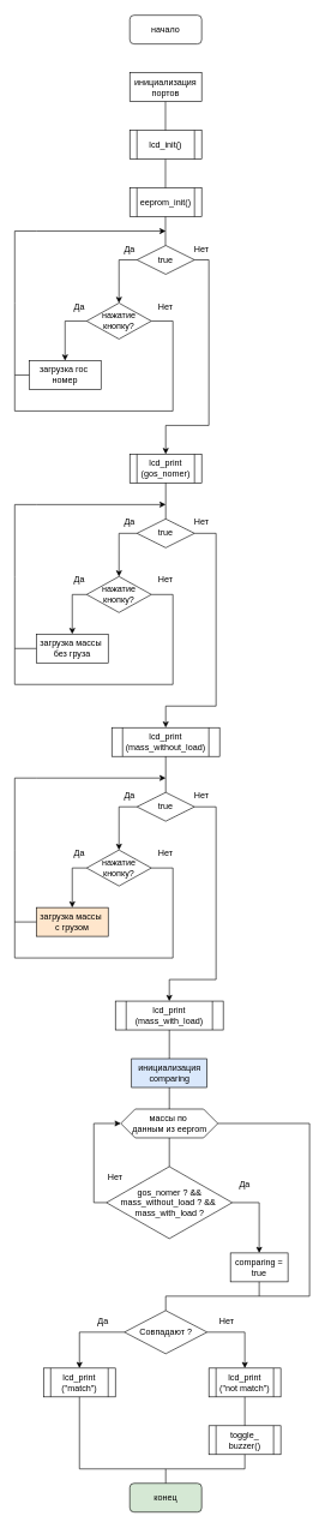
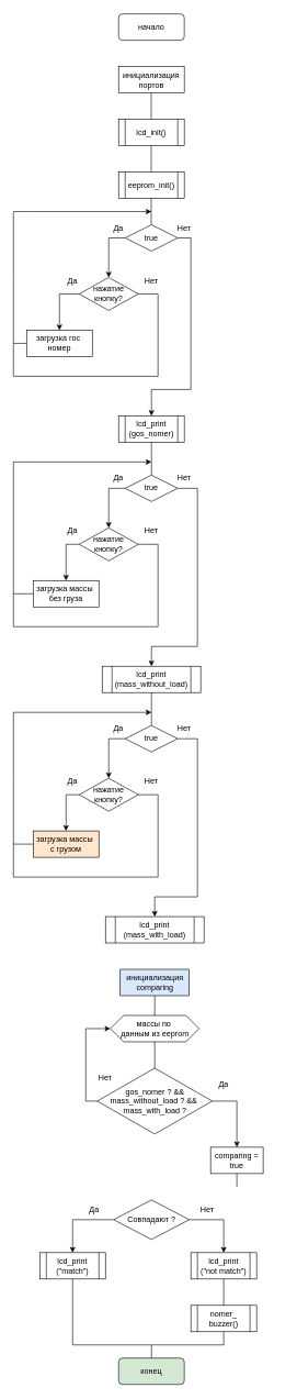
  <mxCell id="0" />
  <mxCell id="1" parent="0" />
  <mxCell id="2" value="начало" style="rounded=1;whiteSpace=wrap;html=1;" vertex="1" parent="1"><mxGeometry x="180" y="20" width="100" height="40" as="geometry" /></mxCell>
  <mxCell id="3" value="инициализация портов" style="rounded=0;whiteSpace=wrap;html=1;" vertex="1" parent="1"><mxGeometry x="180" y="100" width="100" height="40" as="geometry" /></mxCell>
  <mxCell id="4" value="lcd_init()" style="shape=process;whiteSpace=wrap;html=1;backgroundOutline=1;" vertex="1" parent="1"><mxGeometry x="180" y="180" width="100" height="40" as="geometry" /></mxCell>
  <mxCell id="5" value="eeprom_init()" style="shape=process;whiteSpace=wrap;html=1;backgroundOutline=1;" vertex="1" parent="1"><mxGeometry x="180" y="260" width="100" height="40" as="geometry" /></mxCell>
  <mxCell id="6" style="edgeStyle=orthogonalEdgeStyle;rounded=0;orthogonalLoop=1;jettySize=auto;html=1;exitX=0;exitY=0.5;exitDx=0;exitDy=0;entryX=0.5;entryY=0;entryDx=0;entryDy=0;" edge="1" parent="1" source="8" target="10"><mxGeometry relative="1" as="geometry" /></mxCell>
  <mxCell id="7" style="edgeStyle=orthogonalEdgeStyle;rounded=0;orthogonalLoop=1;jettySize=auto;html=1;exitX=1;exitY=0.5;exitDx=0;exitDy=0;entryX=0.5;entryY=0;entryDx=0;entryDy=0;" edge="1" parent="1" source="8" target="15"><mxGeometry relative="1" as="geometry"><Array as="points"><mxPoint x="290" y="360" /><mxPoint x="290" y="590" /><mxPoint x="230" y="590" /></Array></mxGeometry></mxCell>
  <mxCell id="8" value="true" style="rhombus;whiteSpace=wrap;html=1;" vertex="1" parent="1"><mxGeometry x="190" y="340" width="80" height="40" as="geometry" /></mxCell>
  <mxCell id="9" style="edgeStyle=orthogonalEdgeStyle;rounded=0;orthogonalLoop=1;jettySize=auto;html=1;exitX=0;exitY=0.5;exitDx=0;exitDy=0;entryX=0.5;entryY=0;entryDx=0;entryDy=0;" edge="1" parent="1" source="10" target="11"><mxGeometry relative="1" as="geometry" /></mxCell>
  <mxCell id="10" value="нажатие кнопку?" style="rhombus;whiteSpace=wrap;html=1;" vertex="1" parent="1"><mxGeometry x="120" y="420" width="90" height="50" as="geometry" /></mxCell>
  <mxCell id="11" value="загрузка гос&amp;nbsp;&lt;div&gt;номер&lt;/div&gt;" style="rounded=0;whiteSpace=wrap;html=1;" vertex="1" parent="1"><mxGeometry x="40" y="500" width="100" height="40" as="geometry" /></mxCell>
  <mxCell id="12" value="" style="endArrow=none;html=1;rounded=0;entryX=0.5;entryY=1;entryDx=0;entryDy=0;exitX=0.5;exitY=0;exitDx=0;exitDy=0;" edge="1" parent="1"><mxGeometry width="50" height="50" relative="1" as="geometry"><mxPoint x="229.66" y="180" as="sourcePoint" /><mxPoint x="229.66" y="140" as="targetPoint" /></mxGeometry></mxCell>
  <mxCell id="13" value="" style="endArrow=none;html=1;rounded=0;entryX=0.5;entryY=1;entryDx=0;entryDy=0;exitX=0.5;exitY=0;exitDx=0;exitDy=0;" edge="1" parent="1"><mxGeometry width="50" height="50" relative="1" as="geometry"><mxPoint x="229.66" y="260" as="sourcePoint" /><mxPoint x="229.66" y="220" as="targetPoint" /></mxGeometry></mxCell>
  <mxCell id="14" value="" style="endArrow=none;html=1;rounded=0;entryX=0.5;entryY=1;entryDx=0;entryDy=0;exitX=0.5;exitY=0;exitDx=0;exitDy=0;" edge="1" parent="1"><mxGeometry width="50" height="50" relative="1" as="geometry"><mxPoint x="229.66" y="340" as="sourcePoint" /><mxPoint x="229.66" y="300" as="targetPoint" /></mxGeometry></mxCell>
  <mxCell id="15" value="lcd_print&lt;div&gt;(gos_nomer)&lt;/div&gt;" style="shape=process;whiteSpace=wrap;html=1;backgroundOutline=1;" vertex="1" parent="1"><mxGeometry x="180" y="630" width="100" height="40" as="geometry" /></mxCell>
  <mxCell id="16" value="" style="endArrow=classic;html=1;rounded=0;exitX=0;exitY=0.5;exitDx=0;exitDy=0;" edge="1" parent="1" source="11"><mxGeometry width="50" height="50" relative="1" as="geometry"><mxPoint x="270" y="520" as="sourcePoint" /><mxPoint x="230" y="320" as="targetPoint" /><Array as="points"><mxPoint x="20" y="520" /><mxPoint x="20" y="420" /><mxPoint x="20" y="320" /><mxPoint x="50" y="320" /></Array></mxGeometry></mxCell>
  <mxCell id="17" value="" style="endArrow=none;html=1;rounded=0;entryX=1;entryY=0.5;entryDx=0;entryDy=0;" edge="1" parent="1" target="10"><mxGeometry width="50" height="50" relative="1" as="geometry"><mxPoint x="20" y="520" as="sourcePoint" /><mxPoint x="320" y="470" as="targetPoint" /><Array as="points"><mxPoint x="20" y="570" /><mxPoint x="240" y="570" /><mxPoint x="240" y="445" /></Array></mxGeometry></mxCell>
  <mxCell id="18" value="Да" style="text;html=1;align=center;verticalAlign=middle;whiteSpace=wrap;rounded=0;" vertex="1" parent="1"><mxGeometry x="80" y="410" width="60" height="30" as="geometry" /></mxCell>
  <mxCell id="19" value="Да" style="text;html=1;align=center;verticalAlign=middle;whiteSpace=wrap;rounded=0;" vertex="1" parent="1"><mxGeometry x="150" y="330" width="60" height="30" as="geometry" /></mxCell>
  <mxCell id="20" value="Нет" style="text;html=1;align=center;verticalAlign=middle;whiteSpace=wrap;rounded=0;" vertex="1" parent="1"><mxGeometry x="250" y="330" width="60" height="30" as="geometry" /></mxCell>
  <mxCell id="21" value="Нет" style="text;html=1;align=center;verticalAlign=middle;whiteSpace=wrap;rounded=0;" vertex="1" parent="1"><mxGeometry x="200" y="410" width="60" height="30" as="geometry" /></mxCell>
  <mxCell id="22" style="edgeStyle=orthogonalEdgeStyle;rounded=0;orthogonalLoop=1;jettySize=auto;html=1;exitX=0;exitY=0.5;exitDx=0;exitDy=0;entryX=0.5;entryY=0;entryDx=0;entryDy=0;" edge="1" parent="1" source="23" target="25"><mxGeometry relative="1" as="geometry" /></mxCell>
  <mxCell id="23" value="true" style="rhombus;whiteSpace=wrap;html=1;" vertex="1" parent="1"><mxGeometry x="190" y="720" width="80" height="40" as="geometry" /></mxCell>
  <mxCell id="24" style="edgeStyle=orthogonalEdgeStyle;rounded=0;orthogonalLoop=1;jettySize=auto;html=1;exitX=0;exitY=0.5;exitDx=0;exitDy=0;entryX=0.5;entryY=0;entryDx=0;entryDy=0;" edge="1" parent="1" source="25" target="26"><mxGeometry relative="1" as="geometry" /></mxCell>
  <mxCell id="25" value="нажатие кнопку?" style="rhombus;whiteSpace=wrap;html=1;" vertex="1" parent="1"><mxGeometry x="120" y="800" width="90" height="50" as="geometry" /></mxCell>
  <mxCell id="26" value="загрузка массы&amp;nbsp;&lt;div&gt;без груза&lt;/div&gt;" style="rounded=0;whiteSpace=wrap;html=1;" vertex="1" parent="1"><mxGeometry x="50" y="880" width="100" height="40" as="geometry" /></mxCell>
  <mxCell id="27" value="lcd_print&lt;div&gt;(mass_without_load)&lt;/div&gt;" style="shape=process;whiteSpace=wrap;html=1;backgroundOutline=1;" vertex="1" parent="1"><mxGeometry x="155" y="1010" width="150" height="40" as="geometry" /></mxCell>
  <mxCell id="28" value="" style="endArrow=classic;html=1;rounded=0;exitX=0;exitY=0.5;exitDx=0;exitDy=0;" edge="1" parent="1" source="26"><mxGeometry width="50" height="50" relative="1" as="geometry"><mxPoint x="270" y="900" as="sourcePoint" /><mxPoint x="230" y="700" as="targetPoint" /><Array as="points"><mxPoint x="20" y="900" /><mxPoint x="20" y="800" /><mxPoint x="20" y="700" /><mxPoint x="50" y="700" /></Array></mxGeometry></mxCell>
  <mxCell id="29" value="" style="endArrow=none;html=1;rounded=0;entryX=1;entryY=0.5;entryDx=0;entryDy=0;" edge="1" parent="1" target="25"><mxGeometry width="50" height="50" relative="1" as="geometry"><mxPoint x="20" y="900" as="sourcePoint" /><mxPoint x="320" y="850" as="targetPoint" /><Array as="points"><mxPoint x="20" y="950" /><mxPoint x="240" y="950" /><mxPoint x="240" y="825" /></Array></mxGeometry></mxCell>
  <mxCell id="30" value="Да" style="text;html=1;align=center;verticalAlign=middle;whiteSpace=wrap;rounded=0;" vertex="1" parent="1"><mxGeometry x="80" y="790" width="60" height="30" as="geometry" /></mxCell>
  <mxCell id="31" value="Да" style="text;html=1;align=center;verticalAlign=middle;whiteSpace=wrap;rounded=0;" vertex="1" parent="1"><mxGeometry x="150" y="710" width="60" height="30" as="geometry" /></mxCell>
  <mxCell id="32" value="Нет" style="text;html=1;align=center;verticalAlign=middle;whiteSpace=wrap;rounded=0;" vertex="1" parent="1"><mxGeometry x="250" y="710" width="60" height="30" as="geometry" /></mxCell>
  <mxCell id="33" value="Нет" style="text;html=1;align=center;verticalAlign=middle;whiteSpace=wrap;rounded=0;" vertex="1" parent="1"><mxGeometry x="200" y="790" width="60" height="30" as="geometry" /></mxCell>
  <mxCell id="34" value="" style="endArrow=none;html=1;rounded=0;entryX=0.5;entryY=1;entryDx=0;entryDy=0;exitX=0.5;exitY=0;exitDx=0;exitDy=0;" edge="1" parent="1" source="23" target="15"><mxGeometry width="50" height="50" relative="1" as="geometry"><mxPoint x="250" y="650" as="sourcePoint" /><mxPoint x="300" y="600" as="targetPoint" /></mxGeometry></mxCell>
  <mxCell id="35" value="" style="endArrow=classic;html=1;rounded=0;exitX=1;exitY=0.5;exitDx=0;exitDy=0;entryX=0.5;entryY=0;entryDx=0;entryDy=0;" edge="1" parent="1" source="23" target="27"><mxGeometry width="50" height="50" relative="1" as="geometry"><mxPoint x="250" y="840" as="sourcePoint" /><mxPoint x="300" y="790" as="targetPoint" /><Array as="points"><mxPoint x="300" y="740" /><mxPoint x="300" y="980" /><mxPoint x="230" y="980" /></Array></mxGeometry></mxCell>
  <mxCell id="36" style="edgeStyle=orthogonalEdgeStyle;rounded=0;orthogonalLoop=1;jettySize=auto;html=1;exitX=0;exitY=0.5;exitDx=0;exitDy=0;entryX=0.5;entryY=0;entryDx=0;entryDy=0;" edge="1" parent="1" source="37" target="39"><mxGeometry relative="1" as="geometry" /></mxCell>
  <mxCell id="37" value="true" style="rhombus;whiteSpace=wrap;html=1;" vertex="1" parent="1"><mxGeometry x="190" y="1100" width="80" height="40" as="geometry" /></mxCell>
  <mxCell id="38" style="edgeStyle=orthogonalEdgeStyle;rounded=0;orthogonalLoop=1;jettySize=auto;html=1;exitX=0;exitY=0.5;exitDx=0;exitDy=0;entryX=0.5;entryY=0;entryDx=0;entryDy=0;" edge="1" parent="1" source="39" target="40"><mxGeometry relative="1" as="geometry" /></mxCell>
  <mxCell id="39" value="нажатие кнопку?" style="rhombus;whiteSpace=wrap;html=1;" vertex="1" parent="1"><mxGeometry x="120" y="1180" width="90" height="50" as="geometry" /></mxCell>
  <mxCell id="40" value="загрузка массы&amp;nbsp;&lt;div&gt;с грузом&lt;/div&gt;" style="rounded=0;whiteSpace=wrap;html=1;fillColor=#ffe6cc;" vertex="1" parent="1"><mxGeometry x="50" y="1260" width="100" height="40" as="geometry" /></mxCell>
  <mxCell id="41" value="lcd_print&lt;div&gt;(mass_with_load)&lt;/div&gt;" style="shape=process;whiteSpace=wrap;html=1;backgroundOutline=1;" vertex="1" parent="1"><mxGeometry x="160" y="1390" width="150" height="40" as="geometry" /></mxCell>
  <mxCell id="42" value="" style="endArrow=classic;html=1;rounded=0;exitX=0;exitY=0.5;exitDx=0;exitDy=0;" edge="1" parent="1" source="40"><mxGeometry width="50" height="50" relative="1" as="geometry"><mxPoint x="270" y="1280" as="sourcePoint" /><mxPoint x="230" y="1080" as="targetPoint" /><Array as="points"><mxPoint x="20" y="1280" /><mxPoint x="20" y="1180" /><mxPoint x="20" y="1080" /><mxPoint x="50" y="1080" /></Array></mxGeometry></mxCell>
  <mxCell id="43" value="" style="endArrow=none;html=1;rounded=0;entryX=1;entryY=0.5;entryDx=0;entryDy=0;" edge="1" parent="1" target="39"><mxGeometry width="50" height="50" relative="1" as="geometry"><mxPoint x="20" y="1280" as="sourcePoint" /><mxPoint x="320" y="1230" as="targetPoint" /><Array as="points"><mxPoint x="20" y="1330" /><mxPoint x="240" y="1330" /><mxPoint x="240" y="1205" /></Array></mxGeometry></mxCell>
  <mxCell id="44" value="Да" style="text;html=1;align=center;verticalAlign=middle;whiteSpace=wrap;rounded=0;" vertex="1" parent="1"><mxGeometry x="80" y="1170" width="60" height="30" as="geometry" /></mxCell>
  <mxCell id="45" value="Да" style="text;html=1;align=center;verticalAlign=middle;whiteSpace=wrap;rounded=0;" vertex="1" parent="1"><mxGeometry x="150" y="1090" width="60" height="30" as="geometry" /></mxCell>
  <mxCell id="46" value="Нет" style="text;html=1;align=center;verticalAlign=middle;whiteSpace=wrap;rounded=0;" vertex="1" parent="1"><mxGeometry x="250" y="1090" width="60" height="30" as="geometry" /></mxCell>
  <mxCell id="47" value="Нет" style="text;html=1;align=center;verticalAlign=middle;whiteSpace=wrap;rounded=0;" vertex="1" parent="1"><mxGeometry x="200" y="1170" width="60" height="30" as="geometry" /></mxCell>
  <mxCell id="48" value="" style="endArrow=classic;html=1;rounded=0;exitX=1;exitY=0.5;exitDx=0;exitDy=0;entryX=0.5;entryY=0;entryDx=0;entryDy=0;" edge="1" parent="1" source="37" target="41"><mxGeometry width="50" height="50" relative="1" as="geometry"><mxPoint x="250" y="1220" as="sourcePoint" /><mxPoint x="300" y="1170" as="targetPoint" /><Array as="points"><mxPoint x="300" y="1120" /><mxPoint x="300" y="1360" /><mxPoint x="235" y="1360" /></Array></mxGeometry></mxCell>
  <mxCell id="49" value="" style="endArrow=none;html=1;rounded=0;entryX=0.5;entryY=1;entryDx=0;entryDy=0;exitX=0.5;exitY=0;exitDx=0;exitDy=0;" edge="1" parent="1" source="37" target="27"><mxGeometry width="50" height="50" relative="1" as="geometry"><mxPoint x="260" y="1080" as="sourcePoint" /><mxPoint x="310" y="1030" as="targetPoint" /></mxGeometry></mxCell>
  <mxCell id="50" value="инициализация&lt;div&gt;comparing&lt;/div&gt;" style="rounded=0;whiteSpace=wrap;html=1;fillColor=#dae8fc;" vertex="1" parent="1"><mxGeometry x="182.5" y="1470" width="105" height="40" as="geometry" /></mxCell>
- <mxCell id="51" value="" style="endArrow=none;html=1;rounded=0;entryX=0.5;entryY=1;entryDx=0;entryDy=0;exitX=0.5;exitY=0;exitDx=0;exitDy=0;" edge="1" parent="1" source="50" target="41"><mxGeometry width="50" height="50" relative="1" as="geometry"><mxPoint x="290" y="1410" as="sourcePoint" /><mxPoint x="340" y="1360" as="targetPoint" /></mxGeometry></mxCell>
  <mxCell id="52" value="массы по&amp;nbsp;&lt;div&gt;данным из eeprom&lt;/div&gt;" style="shape=hexagon;perimeter=hexagonPerimeter2;whiteSpace=wrap;html=1;fixedSize=1;" vertex="1" parent="1"><mxGeometry x="167.5" y="1540" width="135" height="40" as="geometry" /></mxCell>
  <mxCell id="53" value="" style="endArrow=none;html=1;rounded=0;entryX=0.5;entryY=1;entryDx=0;entryDy=0;exitX=0.5;exitY=0;exitDx=0;exitDy=0;" edge="1" parent="1" source="52" target="50"><mxGeometry width="50" height="50" relative="1" as="geometry"><mxPoint x="260" y="1550" as="sourcePoint" /><mxPoint x="310" y="1500" as="targetPoint" /></mxGeometry></mxCell>
  <mxCell id="54" value="gos_nomer ? &amp;amp;&amp;amp;&lt;br&gt;mass_without_load ? &amp;amp;&amp;amp;&amp;nbsp;&lt;br&gt;mass_with_load ?" style="rhombus;whiteSpace=wrap;html=1;" vertex="1" parent="1"><mxGeometry x="147.5" y="1620" width="175" height="100" as="geometry" /></mxCell>
  <mxCell id="55" value="" style="endArrow=none;html=1;rounded=0;entryX=0.5;entryY=1;entryDx=0;entryDy=0;exitX=0.5;exitY=0;exitDx=0;exitDy=0;" edge="1" parent="1" source="54" target="52"><mxGeometry width="50" height="50" relative="1" as="geometry"><mxPoint x="250" y="1640" as="sourcePoint" /><mxPoint x="300" y="1590" as="targetPoint" /></mxGeometry></mxCell>
  <mxCell id="56" value="comparing = true" style="rounded=0;whiteSpace=wrap;html=1;" vertex="1" parent="1"><mxGeometry x="320" y="1740" width="80" height="40" as="geometry" /></mxCell>
  <mxCell id="57" value="" style="endArrow=classic;html=1;rounded=0;exitX=0;exitY=0.5;exitDx=0;exitDy=0;entryX=0;entryY=0.5;entryDx=0;entryDy=0;" edge="1" parent="1" source="54" target="52"><mxGeometry width="50" height="50" relative="1" as="geometry"><mxPoint x="190" y="1690" as="sourcePoint" /><mxPoint x="240" y="1640" as="targetPoint" /><Array as="points"><mxPoint x="130" y="1670" /><mxPoint x="130" y="1560" /></Array></mxGeometry></mxCell>
  <mxCell id="58" value="Совпадают ?" style="rhombus;whiteSpace=wrap;html=1;" vertex="1" parent="1"><mxGeometry x="172.5" y="1820" width="115" height="60" as="geometry" /></mxCell>
- <mxCell id="59" value="" style="endArrow=none;html=1;rounded=0;exitX=1;exitY=0.5;exitDx=0;exitDy=0;entryX=0.5;entryY=0;entryDx=0;entryDy=0;" edge="1" parent="1" source="52" target="58"><mxGeometry width="50" height="50" relative="1" as="geometry"><mxPoint x="300" y="1720" as="sourcePoint" /><mxPoint x="230" y="1800" as="targetPoint" /><Array as="points"><mxPoint x="430" y="1560" /><mxPoint x="430" y="1800" /><mxPoint x="230" y="1800" /></Array></mxGeometry></mxCell>
  <mxCell id="60" value="" style="endArrow=none;html=1;rounded=0;entryX=0.5;entryY=1;entryDx=0;entryDy=0;" edge="1" parent="1" target="56"><mxGeometry width="50" height="50" relative="1" as="geometry"><mxPoint x="360" y="1800" as="sourcePoint" /><mxPoint x="390" y="1760" as="targetPoint" /></mxGeometry></mxCell>
  <mxCell id="61" value="" style="endArrow=classic;html=1;rounded=0;exitX=1;exitY=0.5;exitDx=0;exitDy=0;entryX=0.5;entryY=0;entryDx=0;entryDy=0;" edge="1" parent="1" source="54" target="56"><mxGeometry width="50" height="50" relative="1" as="geometry"><mxPoint x="370" y="1710" as="sourcePoint" /><mxPoint x="420" y="1660" as="targetPoint" /><Array as="points"><mxPoint x="360" y="1670" /></Array></mxGeometry></mxCell>
  <mxCell id="62" value="Да" style="text;html=1;align=center;verticalAlign=middle;whiteSpace=wrap;rounded=0;" vertex="1" parent="1"><mxGeometry x="310" y="1630" width="60" height="30" as="geometry" /></mxCell>
  <mxCell id="63" value="Нет" style="text;html=1;align=center;verticalAlign=middle;whiteSpace=wrap;rounded=0;" vertex="1" parent="1"><mxGeometry x="130" y="1620" width="60" height="30" as="geometry" /></mxCell>
  <mxCell id="64" value="lcd_print&lt;div&gt;(&quot;match&quot;)&lt;/div&gt;" style="shape=process;whiteSpace=wrap;html=1;backgroundOutline=1;" vertex="1" parent="1"><mxGeometry x="60" y="1900" width="100" height="40" as="geometry" /></mxCell>
  <mxCell id="65" value="lcd_print&lt;div&gt;(&quot;not match&quot;)&lt;/div&gt;" style="shape=process;whiteSpace=wrap;html=1;backgroundOutline=1;" vertex="1" parent="1"><mxGeometry x="290" y="1900" width="100" height="40" as="geometry" /></mxCell>
- <mxCell id="66" value="toggle_&lt;div&gt;buzzer()&lt;/div&gt;" style="shape=process;whiteSpace=wrap;html=1;backgroundOutline=1;" vertex="1" parent="1"><mxGeometry x="290" y="1980" width="100" height="40" as="geometry" /></mxCell>
+ <mxCell id="66" value="nomer_&lt;div&gt;buzzer()&lt;/div&gt;" style="shape=process;whiteSpace=wrap;html=1;backgroundOutline=1;" vertex="1" parent="1"><mxGeometry x="290" y="1980" width="100" height="40" as="geometry" /></mxCell>
  <mxCell id="67" value="" style="endArrow=classic;html=1;rounded=0;exitX=0;exitY=0.5;exitDx=0;exitDy=0;entryX=0.5;entryY=0;entryDx=0;entryDy=0;" edge="1" parent="1" source="58" target="64"><mxGeometry width="50" height="50" relative="1" as="geometry"><mxPoint x="160" y="1910" as="sourcePoint" /><mxPoint x="210" y="1860" as="targetPoint" /><Array as="points"><mxPoint x="110" y="1850" /></Array></mxGeometry></mxCell>
  <mxCell id="68" value="" style="endArrow=classic;html=1;rounded=0;exitX=1;exitY=0.5;exitDx=0;exitDy=0;entryX=0.5;entryY=0;entryDx=0;entryDy=0;" edge="1" parent="1" source="58" target="65"><mxGeometry width="50" height="50" relative="1" as="geometry"><mxPoint x="320" y="1930" as="sourcePoint" /><mxPoint x="370" y="1880" as="targetPoint" /><Array as="points"><mxPoint x="340" y="1850" /></Array></mxGeometry></mxCell>
  <mxCell id="69" value="" style="endArrow=none;html=1;rounded=0;entryX=0.5;entryY=1;entryDx=0;entryDy=0;exitX=0.5;exitY=0;exitDx=0;exitDy=0;" edge="1" parent="1" source="66" target="65"><mxGeometry width="50" height="50" relative="1" as="geometry"><mxPoint x="300" y="2010" as="sourcePoint" /><mxPoint x="350" y="1960" as="targetPoint" /></mxGeometry></mxCell>
  <mxCell id="70" value="конец" style="rounded=1;whiteSpace=wrap;html=1;fillColor=#d5e8d4;" vertex="1" parent="1"><mxGeometry x="180" y="2060" width="100" height="40" as="geometry" /></mxCell>
  <mxCell id="71" value="" style="endArrow=none;html=1;rounded=0;entryX=0.5;entryY=1;entryDx=0;entryDy=0;exitX=0.5;exitY=0;exitDx=0;exitDy=0;" edge="1" parent="1" source="70" target="66"><mxGeometry width="50" height="50" relative="1" as="geometry"><mxPoint x="200" y="2030" as="sourcePoint" /><mxPoint x="250" y="1980" as="targetPoint" /><Array as="points"><mxPoint x="230" y="2040" /><mxPoint x="340" y="2040" /></Array></mxGeometry></mxCell>
  <mxCell id="72" value="" style="endArrow=none;html=1;rounded=0;entryX=0.5;entryY=1;entryDx=0;entryDy=0;" edge="1" parent="1" target="64"><mxGeometry width="50" height="50" relative="1" as="geometry"><mxPoint x="230" y="2040" as="sourcePoint" /><mxPoint x="250" y="1980" as="targetPoint" /><Array as="points"><mxPoint x="110" y="2040" /></Array></mxGeometry></mxCell>
  <mxCell id="73" value="Да" style="text;html=1;align=center;verticalAlign=middle;whiteSpace=wrap;rounded=0;" vertex="1" parent="1"><mxGeometry x="112.5" y="1820" width="60" height="30" as="geometry" /></mxCell>
  <mxCell id="74" value="Нет" style="text;html=1;align=center;verticalAlign=middle;whiteSpace=wrap;rounded=0;" vertex="1" parent="1"><mxGeometry x="285" y="1820" width="60" height="30" as="geometry" /></mxCell>
